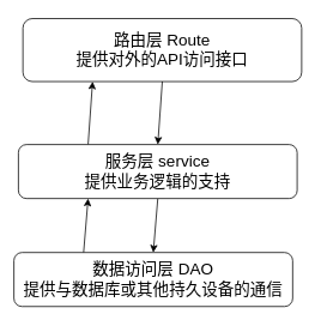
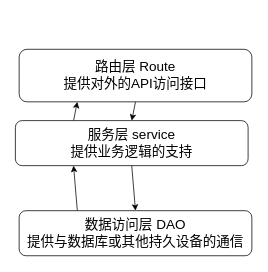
  <mxCell id="0" />
  <mxCell id="1" parent="0" />
  <mxCell id="2" style="edgeStyle=none;html=1;exitX=0.5;exitY=1;exitDx=0;exitDy=0;entryX=0.5;entryY=0;entryDx=0;entryDy=0;fontSize=18;" edge="1" parent="1" source="3" target="6"><mxGeometry relative="1" as="geometry" /></mxCell>
- <mxCell id="3" value="路由层 Route&lt;br style=&quot;font-size: 18px;&quot;&gt;提供对外的API访问接口" style="rounded=1;whiteSpace=wrap;html=1;fontSize=18;" vertex="1" parent="1"><mxGeometry x="25" y="20" width="310" height="70" as="geometry" /></mxCell>
+ <mxCell id="3" value="路由层 Route&lt;br style=&quot;font-size: 18px;&quot;&gt;提供对外的API访问接口" style="rounded=1;whiteSpace=wrap;html=1;fontSize=18;" vertex="1" parent="1"><mxGeometry x="25" y="65" width="310" height="70" as="geometry" /></mxCell>
  <mxCell id="4" style="edgeStyle=none;html=1;exitX=0.5;exitY=1;exitDx=0;exitDy=0;entryX=0.5;entryY=0;entryDx=0;entryDy=0;fontSize=18;" edge="1" parent="1" source="6" target="8"><mxGeometry relative="1" as="geometry" /></mxCell>
  <mxCell id="5" style="edgeStyle=none;html=1;exitX=0.25;exitY=0;exitDx=0;exitDy=0;entryX=0.25;entryY=1;entryDx=0;entryDy=0;fontSize=18;" edge="1" parent="1" source="6" target="3"><mxGeometry relative="1" as="geometry" /></mxCell>
  <mxCell id="6" value="服务层 service&lt;br style=&quot;font-size: 18px;&quot;&gt;提供业务逻辑的支持" style="rounded=1;whiteSpace=wrap;html=1;fontSize=18;" vertex="1" parent="1"><mxGeometry x="20" y="160" width="310" height="60" as="geometry" /></mxCell>
  <mxCell id="7" style="edgeStyle=none;html=1;exitX=0.25;exitY=0;exitDx=0;exitDy=0;entryX=0.25;entryY=1;entryDx=0;entryDy=0;fontSize=18;" edge="1" parent="1" source="8" target="6"><mxGeometry relative="1" as="geometry" /></mxCell>
- <mxCell id="8" value="数据访问层 DAO&lt;br style=&quot;font-size: 18px;&quot;&gt;提供与数据库或其他持久设备的通信" style="rounded=1;whiteSpace=wrap;html=1;fontSize=18;" vertex="1" parent="1"><mxGeometry x="15" y="280" width="310" height="60" as="geometry" /></mxCell>
+ <mxCell id="8" value="数据访问层 DAO&lt;br style=&quot;font-size: 18px;&quot;&gt;提供与数据库或其他持久设备的通信" style="rounded=1;whiteSpace=wrap;html=1;fontSize=18;" vertex="1" parent="1"><mxGeometry x="25" y="280" width="310" height="60" as="geometry" /></mxCell>
